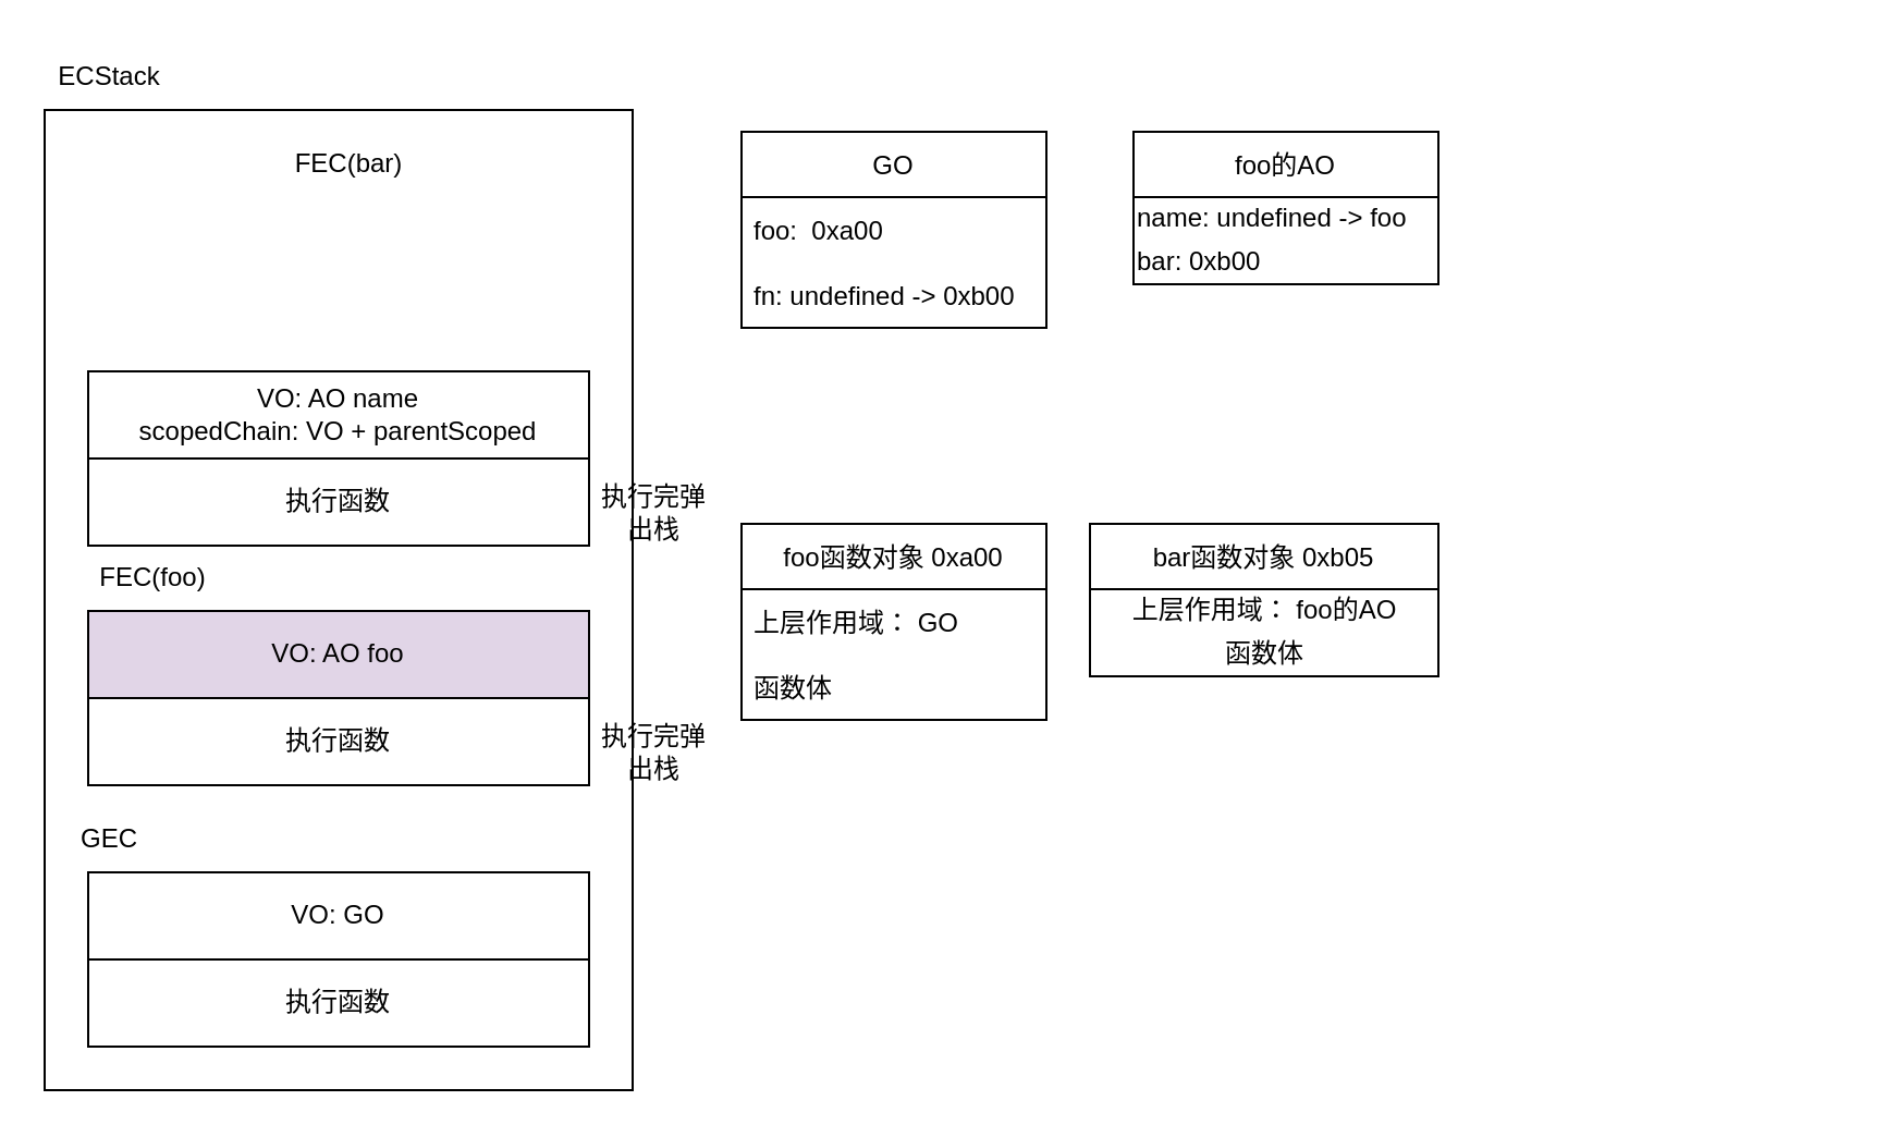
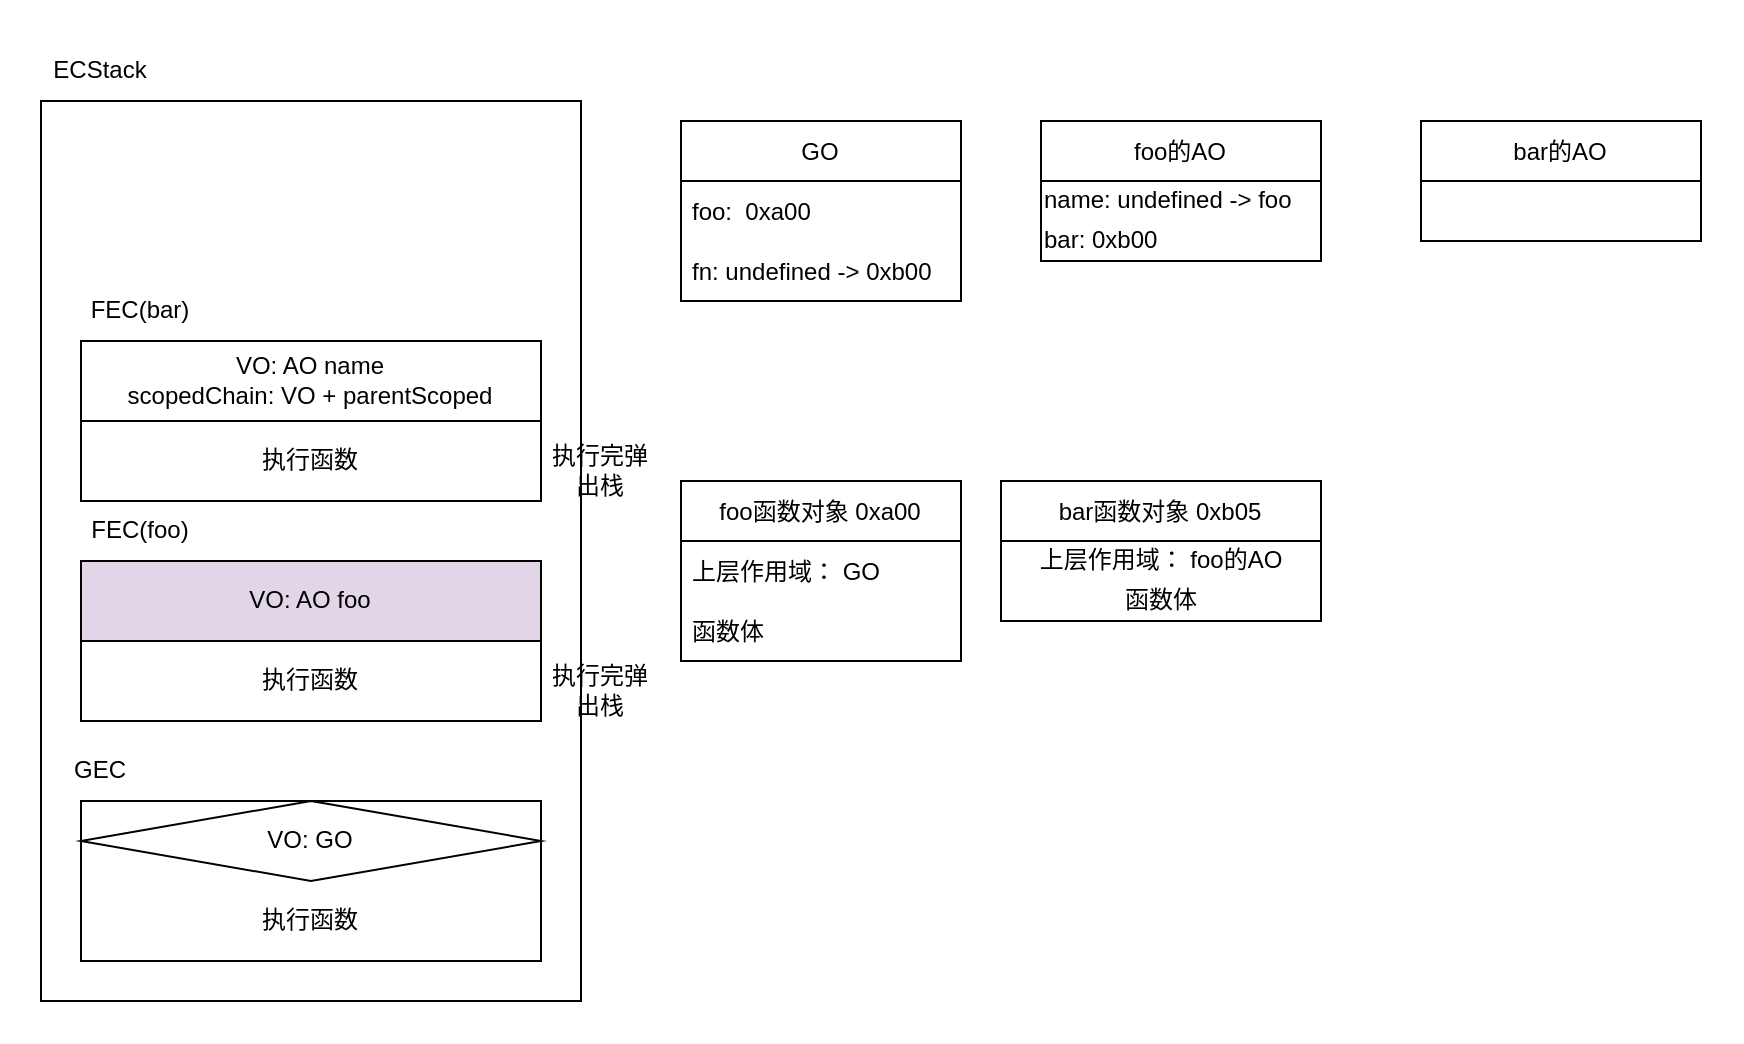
  <mxCell id="0" />
  <mxCell id="1" parent="0" />
  <mxCell id="2" value="foo函数对象 0xa00" style="swimlane;fontStyle=0;childLayout=stackLayout;horizontal=1;startSize=30;horizontalStack=0;resizeParent=1;resizeParentMax=0;resizeLast=0;collapsible=1;marginBottom=0;" parent="1" vertex="1"><mxGeometry x="340" y="240" width="140" height="90" as="geometry" /></mxCell>
  <mxCell id="3" value="上层作用域： GO" style="text;strokeColor=none;fillColor=none;align=left;verticalAlign=middle;spacingLeft=4;spacingRight=4;overflow=hidden;points=[[0,0.5],[1,0.5]];portConstraint=eastwest;rotatable=0;" parent="2" vertex="1"><mxGeometry y="30" width="140" height="30" as="geometry" /></mxCell>
  <mxCell id="4" value="函数体" style="text;strokeColor=none;fillColor=none;align=left;verticalAlign=middle;spacingLeft=4;spacingRight=4;overflow=hidden;points=[[0,0.5],[1,0.5]];portConstraint=eastwest;rotatable=0;" parent="2" vertex="1"><mxGeometry y="60" width="140" height="30" as="geometry" /></mxCell>
  <mxCell id="5" value="" style="rounded=0;whiteSpace=wrap;html=1;" parent="1" vertex="1"><mxGeometry x="20" y="50" width="270" height="450" as="geometry" /></mxCell>
  <mxCell id="6" value="ECStack" style="text;html=1;strokeColor=none;fillColor=none;align=center;verticalAlign=middle;whiteSpace=wrap;rounded=0;" parent="1" vertex="1"><mxGeometry x="20" y="20" width="60" height="30" as="geometry" /></mxCell>
  <mxCell id="7" value="GO" style="swimlane;fontStyle=0;childLayout=stackLayout;horizontal=1;startSize=30;horizontalStack=0;resizeParent=1;resizeParentMax=0;resizeLast=0;collapsible=1;marginBottom=0;" parent="1" vertex="1"><mxGeometry x="340" y="60" width="140" height="90" as="geometry" /></mxCell>
  <mxCell id="8" value="foo:  0xa00" style="text;strokeColor=none;fillColor=none;align=left;verticalAlign=middle;spacingLeft=4;spacingRight=4;overflow=hidden;points=[[0,0.5],[1,0.5]];portConstraint=eastwest;rotatable=0;" parent="7" vertex="1"><mxGeometry y="30" width="140" height="30" as="geometry" /></mxCell>
  <mxCell id="9" value="fn: undefined -&gt; 0xb00" style="text;strokeColor=none;fillColor=none;align=left;verticalAlign=middle;spacingLeft=4;spacingRight=4;overflow=hidden;points=[[0,0.5],[1,0.5]];portConstraint=eastwest;rotatable=0;" parent="7" vertex="1"><mxGeometry y="60" width="140" height="30" as="geometry" /></mxCell>
  <mxCell id="10" value="bar函数对象 0xb05" style="swimlane;fontStyle=0;childLayout=stackLayout;horizontal=1;startSize=30;horizontalStack=0;resizeParent=1;resizeParentMax=0;resizeLast=0;collapsible=1;marginBottom=0;" parent="1" vertex="1"><mxGeometry x="500" y="240" width="160" height="70" as="geometry" /></mxCell>
  <mxCell id="11" value="上层作用域： foo的AO" style="text;html=1;align=center;verticalAlign=middle;resizable=0;points=[];autosize=1;strokeColor=none;fillColor=none;" parent="10" vertex="1"><mxGeometry y="30" width="160" height="20" as="geometry" /></mxCell>
  <mxCell id="12" value="函数体" style="text;html=1;align=center;verticalAlign=middle;resizable=0;points=[];autosize=1;strokeColor=none;fillColor=none;" parent="10" vertex="1"><mxGeometry y="50" width="160" height="20" as="geometry" /></mxCell>
  <mxCell id="13" value="" style="rounded=0;whiteSpace=wrap;html=1;" parent="1" vertex="1"><mxGeometry x="40" y="400" width="230" height="80" as="geometry" /></mxCell>
  <mxCell id="14" value="GEC" style="text;html=1;strokeColor=none;fillColor=none;align=center;verticalAlign=middle;whiteSpace=wrap;rounded=0;" parent="1" vertex="1"><mxGeometry x="20" y="370" width="60" height="30" as="geometry" /></mxCell>
- <mxCell id="15" value="VO: GO" style="rounded=0;whiteSpace=wrap;html=1;" parent="1" vertex="1"><mxGeometry x="40" y="400" width="230" height="40" as="geometry" /></mxCell>
+ <mxCell id="15" value="VO: GO" style="rhombus;whiteSpace=wrap;html=1;" parent="1" vertex="1"><mxGeometry x="40" y="400" width="230" height="40" as="geometry" /></mxCell>
  <mxCell id="16" value="" style="edgeStyle=none;html=1;" parent="1" source="18" target="15" edge="1"><mxGeometry relative="1" as="geometry" /></mxCell>
  <mxCell id="17" value="" style="edgeStyle=none;html=1;" parent="1" source="18" target="15" edge="1"><mxGeometry relative="1" as="geometry" /></mxCell>
  <mxCell id="18" value="执行函数&lt;br&gt;" style="text;html=1;strokeColor=none;fillColor=none;align=center;verticalAlign=middle;whiteSpace=wrap;rounded=0;" parent="1" vertex="1"><mxGeometry x="125" y="440" width="60" height="40" as="geometry" /></mxCell>
  <mxCell id="19" value="" style="rounded=0;whiteSpace=wrap;html=1;" parent="1" vertex="1"><mxGeometry x="40" y="280" width="230" height="80" as="geometry" /></mxCell>
  <mxCell id="20" value="FEC(foo)" style="text;html=1;strokeColor=none;fillColor=none;align=center;verticalAlign=middle;whiteSpace=wrap;rounded=0;" parent="1" vertex="1"><mxGeometry x="40" y="250" width="60" height="30" as="geometry" /></mxCell>
  <mxCell id="21" value="VO: AO foo" style="rounded=0;whiteSpace=wrap;html=1;fillColor=#e1d5e7;" parent="1" vertex="1"><mxGeometry x="40" y="280" width="230" height="40" as="geometry" /></mxCell>
  <mxCell id="22" value="foo的AO" style="swimlane;fontStyle=0;childLayout=stackLayout;horizontal=1;startSize=30;horizontalStack=0;resizeParent=1;resizeParentMax=0;resizeLast=0;collapsible=1;marginBottom=0;" parent="1" vertex="1"><mxGeometry x="520" y="60" width="140" height="70" as="geometry" /></mxCell>
  <mxCell id="23" value="name: undefined -&amp;gt; foo" style="text;html=1;align=left;verticalAlign=middle;resizable=0;points=[];autosize=1;strokeColor=none;fillColor=none;" parent="22" vertex="1"><mxGeometry y="30" width="140" height="20" as="geometry" /></mxCell>
  <mxCell id="24" value="bar: 0xb00" style="text;html=1;align=left;verticalAlign=middle;resizable=0;points=[];autosize=1;strokeColor=none;fillColor=none;" parent="22" vertex="1"><mxGeometry y="50" width="140" height="20" as="geometry" /></mxCell>
  <mxCell id="25" value="执行函数" style="text;html=1;strokeColor=none;fillColor=none;align=center;verticalAlign=middle;whiteSpace=wrap;rounded=0;" parent="1" vertex="1"><mxGeometry x="125" y="320" width="60" height="40" as="geometry" /></mxCell>
  <mxCell id="26" value="" style="rounded=0;whiteSpace=wrap;html=1;" parent="1" vertex="1"><mxGeometry x="40" y="170" width="230" height="80" as="geometry" /></mxCell>
- <mxCell id="27" value="FEC(bar)" style="text;html=1;strokeColor=none;fillColor=none;align=center;verticalAlign=middle;whiteSpace=wrap;rounded=0;" parent="1" vertex="1"><mxGeometry x="130" y="60" width="60" height="30" as="geometry" /></mxCell>
+ <mxCell id="27" value="FEC(bar)" style="text;html=1;strokeColor=none;fillColor=none;align=center;verticalAlign=middle;whiteSpace=wrap;rounded=0;" parent="1" vertex="1"><mxGeometry x="40" y="140" width="60" height="30" as="geometry" /></mxCell>
  <mxCell id="28" value="VO: AO name&lt;br&gt;scopedChain: VO + parentScoped" style="rounded=0;whiteSpace=wrap;html=1;" parent="1" vertex="1"><mxGeometry x="40" y="170" width="230" height="40" as="geometry" /></mxCell>
  <mxCell id="29" value="执行函数" style="text;html=1;strokeColor=none;fillColor=none;align=center;verticalAlign=middle;whiteSpace=wrap;rounded=0;" parent="1" vertex="1"><mxGeometry x="125" y="210" width="60" height="40" as="geometry" /></mxCell>
+ <mxCell id="30" value="bar的AO" style="swimlane;fontStyle=0;childLayout=stackLayout;horizontal=1;startSize=30;horizontalStack=0;resizeParent=1;resizeParentMax=0;resizeLast=0;collapsible=1;marginBottom=0;" parent="1" vertex="1"><mxGeometry x="710" y="60" width="140" height="60" as="geometry" /></mxCell>
  <mxCell id="31" value="执行完弹出栈" style="text;html=1;strokeColor=none;fillColor=none;align=center;verticalAlign=middle;whiteSpace=wrap;rounded=0;" parent="1" vertex="1"><mxGeometry x="270" y="220" width="60" height="30" as="geometry" /></mxCell>
  <mxCell id="32" value="执行完弹出栈" style="text;html=1;strokeColor=none;fillColor=none;align=center;verticalAlign=middle;whiteSpace=wrap;rounded=0;" parent="1" vertex="1"><mxGeometry x="270" y="330" width="60" height="30" as="geometry" /></mxCell>
